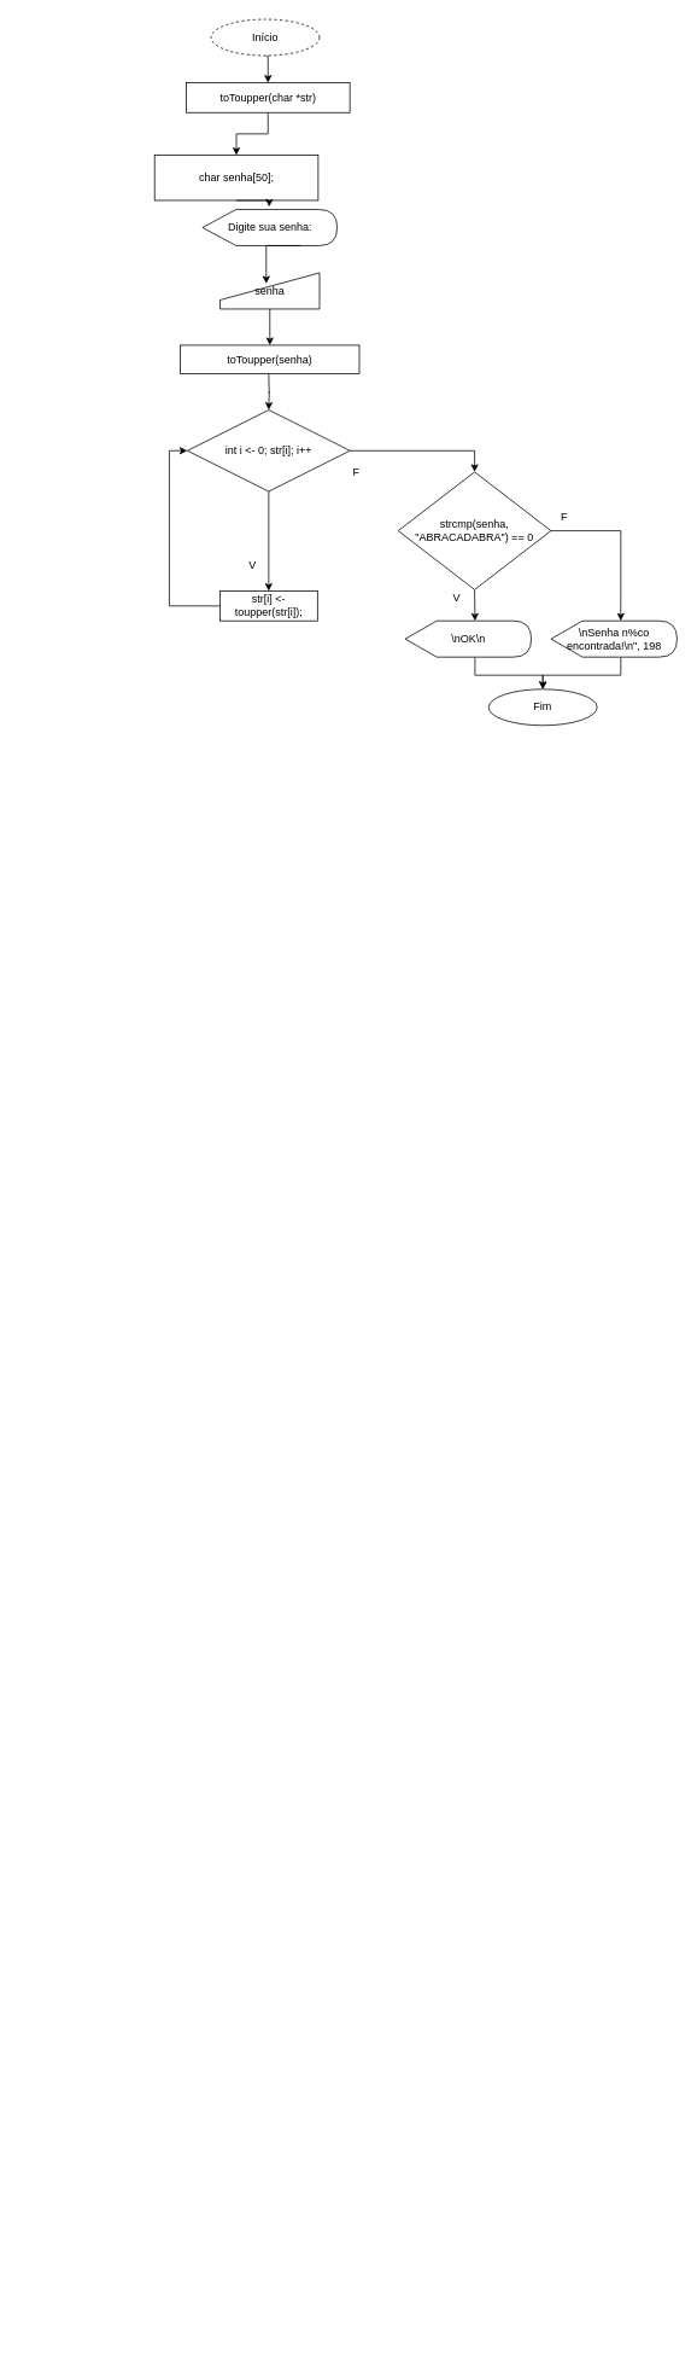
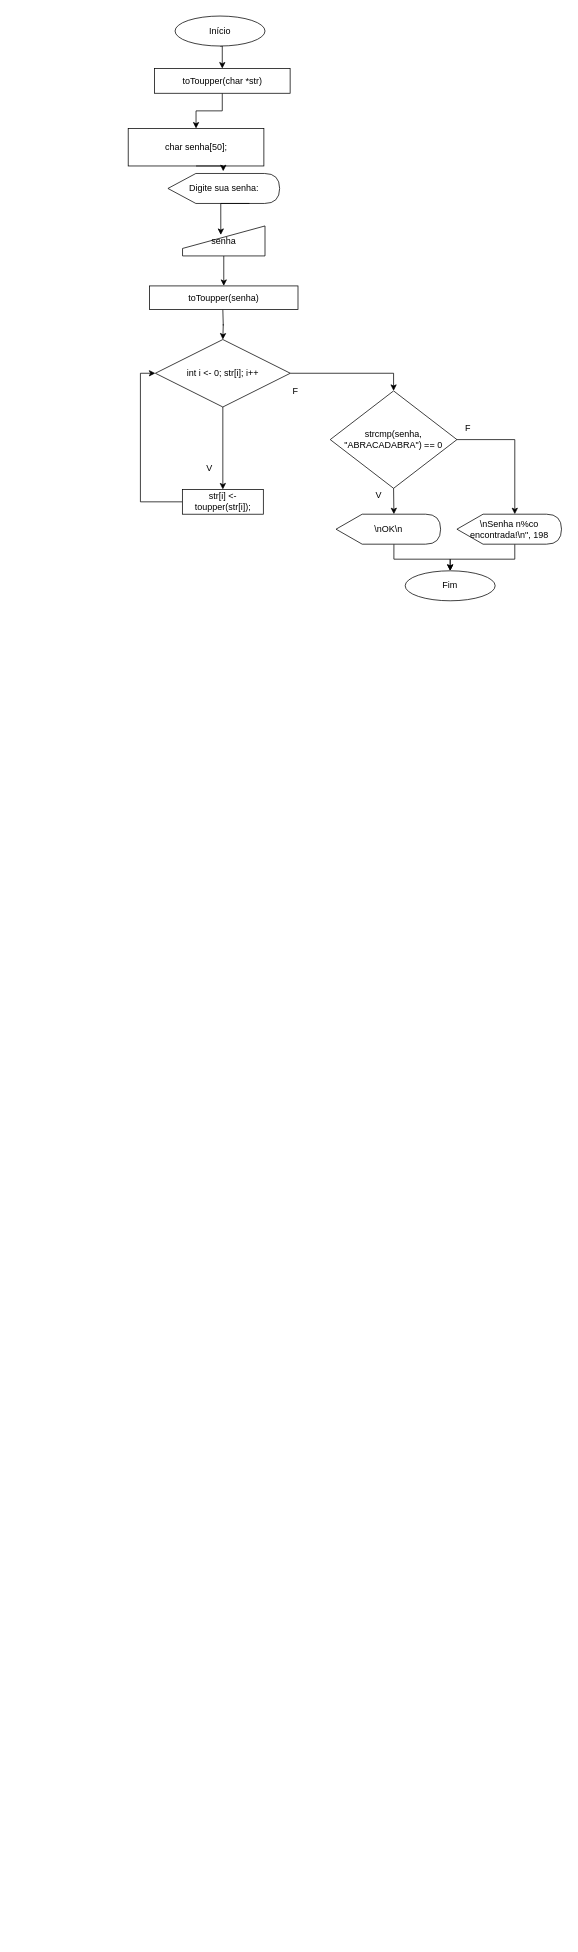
  <mxCell id="0" />
  <mxCell id="1" parent="0" />
  <mxCell id="2" style="edgeStyle=orthogonalEdgeStyle;rounded=0;orthogonalLoop=1;jettySize=auto;html=1;exitX=1;exitY=0.5;exitDx=0;exitDy=0;entryX=0.5;entryY=0;entryDx=0;entryDy=0;" parent="1" edge="1"><mxGeometry relative="1" as="geometry"><mxPoint x="540" y="2230" as="sourcePoint" /></mxGeometry></mxCell>
  <mxCell id="3" style="edgeStyle=orthogonalEdgeStyle;rounded=0;orthogonalLoop=1;jettySize=auto;html=1;exitX=0;exitY=0.5;exitDx=0;exitDy=0;entryX=0;entryY=0;entryDx=40;entryDy=0;entryPerimeter=0;" parent="1" edge="1"><mxGeometry relative="1" as="geometry"><mxPoint x="460" y="2230" as="sourcePoint" /></mxGeometry></mxCell>
  <mxCell id="4" style="edgeStyle=orthogonalEdgeStyle;rounded=0;orthogonalLoop=1;jettySize=auto;html=1;exitX=1;exitY=0.5;exitDx=0;exitDy=0;" parent="1" edge="1"><mxGeometry relative="1" as="geometry"><mxPoint x="620" y="2310" as="sourcePoint" /></mxGeometry></mxCell>
  <mxCell id="5" style="edgeStyle=orthogonalEdgeStyle;rounded=0;orthogonalLoop=1;jettySize=auto;html=1;exitX=0;exitY=0.5;exitDx=0;exitDy=0;entryX=0;entryY=0;entryDx=40;entryDy=0;entryPerimeter=0;" parent="1" edge="1"><mxGeometry relative="1" as="geometry"><mxPoint x="540" y="2310" as="sourcePoint" /></mxGeometry></mxCell>
  <mxCell id="6" style="edgeStyle=orthogonalEdgeStyle;rounded=0;orthogonalLoop=1;jettySize=auto;html=1;exitX=0;exitY=0.5;exitDx=0;exitDy=0;entryX=0;entryY=0;entryDx=40;entryDy=0;entryPerimeter=0;" parent="1" edge="1"><mxGeometry relative="1" as="geometry"><mxPoint x="620" y="2390" as="sourcePoint" /></mxGeometry></mxCell>
  <mxCell id="7" style="edgeStyle=orthogonalEdgeStyle;rounded=0;orthogonalLoop=1;jettySize=auto;html=1;exitX=1;exitY=0.5;exitDx=0;exitDy=0;entryX=0;entryY=0;entryDx=40;entryDy=0;entryPerimeter=0;" parent="1" edge="1"><mxGeometry relative="1" as="geometry"><mxPoint x="700" y="2390" as="sourcePoint" /></mxGeometry></mxCell>
  <mxCell id="8" style="edgeStyle=orthogonalEdgeStyle;rounded=0;orthogonalLoop=1;jettySize=auto;html=1;exitX=1;exitY=0.5;exitDx=0;exitDy=0;entryX=0;entryY=0.5;entryDx=0;entryDy=0;" parent="1" edge="1"><mxGeometry relative="1" as="geometry"><Array as="points"><mxPoint x="200" y="2430" /><mxPoint x="200" y="2580" /><mxPoint x="20" y="2580" /><mxPoint x="20" y="2150" /></Array><mxPoint x="80" y="2150" as="targetPoint" /></mxGeometry></mxCell>
  <mxCell id="9" style="edgeStyle=orthogonalEdgeStyle;rounded=0;orthogonalLoop=1;jettySize=auto;html=1;exitX=0.5;exitY=1;exitDx=0;exitDy=0;entryX=0.5;entryY=0;entryDx=0;entryDy=0;" parent="1" source="10" target="35" edge="1"><mxGeometry relative="1" as="geometry" /></mxCell>
- <mxCell id="10" value="Início" style="ellipse;whiteSpace=wrap;html=1;dashed=1;" parent="1" vertex="1"><mxGeometry x="233" y="20" width="120" height="40" as="geometry" /></mxCell>
+ <mxCell id="10" value="Início" style="ellipse;whiteSpace=wrap;html=1;" parent="1" vertex="1"><mxGeometry x="233" y="20" width="120" height="40" as="geometry" /></mxCell>
  <mxCell id="11" value="V" style="text;html=1;strokeColor=none;fillColor=none;align=center;verticalAlign=middle;whiteSpace=wrap;rounded=0;" parent="1" vertex="1"><mxGeometry x="263.75" y="612.5" width="30" height="20" as="geometry" /></mxCell>
  <mxCell id="12" style="edgeStyle=orthogonalEdgeStyle;rounded=0;orthogonalLoop=1;jettySize=auto;html=1;exitX=0.5;exitY=1;exitDx=0;exitDy=0;entryX=0.5;entryY=0;entryDx=0;entryDy=0;" parent="1" edge="1"><mxGeometry relative="1" as="geometry"><mxPoint x="296.75" y="451.5" as="targetPoint" /><mxPoint x="296.75" y="411.5" as="sourcePoint" /></mxGeometry></mxCell>
  <mxCell id="13" style="edgeStyle=orthogonalEdgeStyle;rounded=0;orthogonalLoop=1;jettySize=auto;html=1;exitX=0.5;exitY=1;exitDx=0;exitDy=0;entryX=0.5;entryY=0;entryDx=0;entryDy=0;" parent="1" source="15" target="17" edge="1"><mxGeometry relative="1" as="geometry" /></mxCell>
  <mxCell id="14" style="edgeStyle=orthogonalEdgeStyle;rounded=0;orthogonalLoop=1;jettySize=auto;html=1;exitX=1;exitY=0.5;exitDx=0;exitDy=0;entryX=0.5;entryY=0;entryDx=0;entryDy=0;" edge="1" parent="1" source="15" target="26"><mxGeometry relative="1" as="geometry" /></mxCell>
  <mxCell id="15" value="int i &amp;lt;- 0; str[i]; i++" style="rhombus;whiteSpace=wrap;html=1;" parent="1" vertex="1"><mxGeometry x="206.75" y="451.5" width="180" height="90" as="geometry" /></mxCell>
  <mxCell id="16" style="edgeStyle=orthogonalEdgeStyle;rounded=0;orthogonalLoop=1;jettySize=auto;html=1;exitX=0;exitY=0.5;exitDx=0;exitDy=0;entryX=0;entryY=0.5;entryDx=0;entryDy=0;" parent="1" source="17" target="15" edge="1"><mxGeometry relative="1" as="geometry" /></mxCell>
  <mxCell id="17" value="str[i] &amp;lt;- toupper(str[i]);" style="rounded=0;whiteSpace=wrap;html=1;" parent="1" vertex="1"><mxGeometry x="242.75" y="651.5" width="108" height="33" as="geometry" /></mxCell>
  <mxCell id="18" value="Fim" style="ellipse;whiteSpace=wrap;html=1;" parent="1" vertex="1"><mxGeometry x="540" y="760" width="120" height="40" as="geometry" /></mxCell>
  <mxCell id="19" value="F" style="text;html=1;strokeColor=none;fillColor=none;align=center;verticalAlign=middle;whiteSpace=wrap;rounded=0;" parent="1" vertex="1"><mxGeometry x="379" y="510" width="30" height="20" as="geometry" /></mxCell>
  <mxCell id="20" value="&lt;div&gt;char senha[50];&lt;/div&gt;" style="rounded=0;whiteSpace=wrap;html=1;" parent="1" vertex="1"><mxGeometry x="170.5" y="170" width="181" height="50" as="geometry" /></mxCell>
  <mxCell id="21" style="edgeStyle=orthogonalEdgeStyle;rounded=0;orthogonalLoop=1;jettySize=auto;html=1;exitX=0.5;exitY=1;exitDx=0;exitDy=0;entryX=0.5;entryY=0;entryDx=0;entryDy=0;" edge="1" parent="1" source="22" target="36"><mxGeometry relative="1" as="geometry" /></mxCell>
  <mxCell id="22" value="senha" style="shape=manualInput;whiteSpace=wrap;html=1;" parent="1" vertex="1"><mxGeometry x="243" y="300" width="110" height="40" as="geometry" /></mxCell>
  <mxCell id="23" value="&lt;div&gt;Digite sua senha:&lt;/div&gt;" style="shape=display;whiteSpace=wrap;html=1;" parent="1" vertex="1"><mxGeometry x="223.5" y="230" width="149" height="40" as="geometry" /></mxCell>
  <mxCell id="24" style="edgeStyle=orthogonalEdgeStyle;rounded=0;orthogonalLoop=1;jettySize=auto;html=1;exitX=0.5;exitY=1;exitDx=0;exitDy=0;entryX=0.495;entryY=-0.075;entryDx=0;entryDy=0;entryPerimeter=0;" parent="1" source="20" target="23" edge="1"><mxGeometry relative="1" as="geometry" /></mxCell>
  <mxCell id="25" style="edgeStyle=orthogonalEdgeStyle;rounded=0;orthogonalLoop=1;jettySize=auto;html=1;exitX=0;exitY=0;exitDx=108.75;exitDy=40;exitPerimeter=0;entryX=0.464;entryY=0.3;entryDx=0;entryDy=0;entryPerimeter=0;" parent="1" source="23" target="22" edge="1"><mxGeometry relative="1" as="geometry"><Array as="points"><mxPoint x="294" y="270" /></Array></mxGeometry></mxCell>
  <mxCell id="26" value="strcmp(senha, &quot;ABRACADABRA&quot;) == 0" style="rhombus;whiteSpace=wrap;html=1;" parent="1" vertex="1"><mxGeometry x="440" y="520" width="169" height="130" as="geometry" /></mxCell>
  <mxCell id="27" style="edgeStyle=orthogonalEdgeStyle;rounded=0;orthogonalLoop=1;jettySize=auto;html=1;exitX=0;exitY=0;exitDx=77.188;exitDy=40;exitPerimeter=0;entryX=0.5;entryY=0;entryDx=0;entryDy=0;" edge="1" parent="1" source="28" target="18"><mxGeometry relative="1" as="geometry" /></mxCell>
  <mxCell id="28" value="&lt;div&gt;\nOK\n&lt;/div&gt;" style="shape=display;whiteSpace=wrap;html=1;" parent="1" vertex="1"><mxGeometry x="447.75" y="684.5" width="139.5" height="40" as="geometry" /></mxCell>
  <mxCell id="29" style="edgeStyle=orthogonalEdgeStyle;rounded=0;orthogonalLoop=1;jettySize=auto;html=1;exitX=0;exitY=0;exitDx=77.188;exitDy=40;exitPerimeter=0;entryX=0.5;entryY=0;entryDx=0;entryDy=0;" edge="1" parent="1" source="30" target="18"><mxGeometry relative="1" as="geometry" /></mxCell>
  <mxCell id="30" value="&lt;div&gt;\nSenha n%co encontrada!\n&quot;, 198&lt;/div&gt;" style="shape=display;whiteSpace=wrap;html=1;" parent="1" vertex="1"><mxGeometry x="609" y="684.5" width="139.5" height="40" as="geometry" /></mxCell>
  <mxCell id="31" style="edgeStyle=orthogonalEdgeStyle;rounded=0;orthogonalLoop=1;jettySize=auto;html=1;exitX=1;exitY=0.5;exitDx=0;exitDy=0;entryX=0;entryY=0;entryDx=77.188;entryDy=0;entryPerimeter=0;" parent="1" source="26" target="30" edge="1"><mxGeometry relative="1" as="geometry" /></mxCell>
  <mxCell id="32" value="F" style="text;html=1;strokeColor=none;fillColor=none;align=center;verticalAlign=middle;whiteSpace=wrap;rounded=0;" parent="1" vertex="1"><mxGeometry x="609" y="560" width="30" height="20" as="geometry" /></mxCell>
  <mxCell id="33" value="V" style="text;html=1;strokeColor=none;fillColor=none;align=center;verticalAlign=middle;whiteSpace=wrap;rounded=0;" parent="1" vertex="1"><mxGeometry x="490" y="650" width="30" height="20" as="geometry" /></mxCell>
  <mxCell id="34" style="edgeStyle=orthogonalEdgeStyle;rounded=0;orthogonalLoop=1;jettySize=auto;html=1;exitX=0.5;exitY=1;exitDx=0;exitDy=0;entryX=0.5;entryY=0;entryDx=0;entryDy=0;" parent="1" source="35" target="20" edge="1"><mxGeometry relative="1" as="geometry" /></mxCell>
  <mxCell id="35" value="toToupper(char *str)" style="rounded=0;whiteSpace=wrap;html=1;" parent="1" vertex="1"><mxGeometry x="205.5" y="90" width="181" height="33" as="geometry" /></mxCell>
  <mxCell id="36" value="toToupper(senha)" style="rounded=0;whiteSpace=wrap;html=1;" vertex="1" parent="1"><mxGeometry x="199" y="380" width="198" height="31.5" as="geometry" /></mxCell>
  <mxCell id="37" style="edgeStyle=orthogonalEdgeStyle;rounded=0;orthogonalLoop=1;jettySize=auto;html=1;exitX=0.5;exitY=1;exitDx=0;exitDy=0;entryX=0;entryY=0;entryDx=77.188;entryDy=0;entryPerimeter=0;" edge="1" parent="1" source="26" target="28"><mxGeometry relative="1" as="geometry" /></mxCell>
